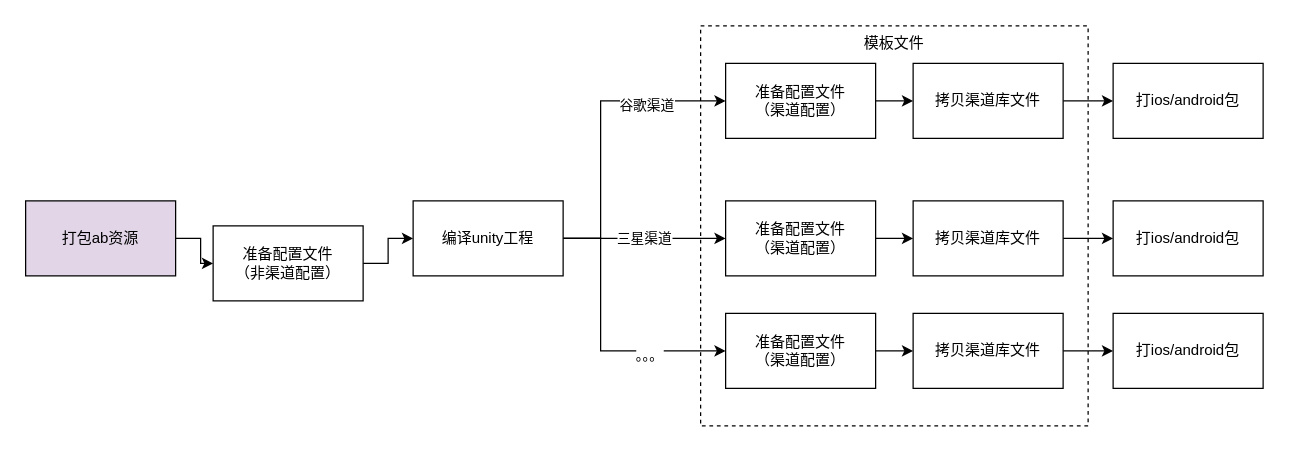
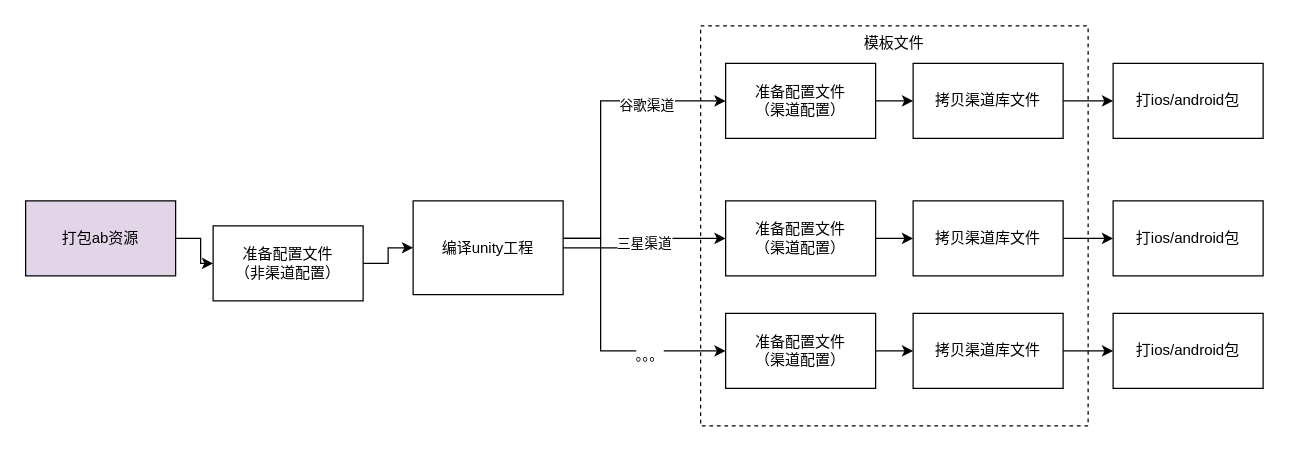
  <mxCell id="0" />
  <mxCell id="1" parent="0" />
  <mxCell id="2" value="模板文件" style="rounded=0;whiteSpace=wrap;html=1;dashed=1;fillColor=none;verticalAlign=top;" vertex="1" parent="1"><mxGeometry x="560" y="20" width="310" height="320" as="geometry" /></mxCell>
  <mxCell id="3" value="" style="edgeStyle=orthogonalEdgeStyle;rounded=0;orthogonalLoop=1;jettySize=auto;html=1;" edge="1" parent="1" source="4" target="10"><mxGeometry relative="1" as="geometry" /></mxCell>
  <mxCell id="4" value="准备配置文件&lt;br&gt;（非渠道配置）" style="rounded=0;whiteSpace=wrap;html=1;" vertex="1" parent="1"><mxGeometry x="170" y="180" width="120" height="60" as="geometry" /></mxCell>
  <mxCell id="5" style="edgeStyle=orthogonalEdgeStyle;rounded=0;orthogonalLoop=1;jettySize=auto;html=1;entryX=0;entryY=0.5;entryDx=0;entryDy=0;" edge="1" parent="1" source="10" target="16"><mxGeometry relative="1" as="geometry"><Array as="points"><mxPoint x="480" y="190" /><mxPoint x="480" y="80" /></Array></mxGeometry></mxCell>
  <mxCell id="6" value="谷歌渠道" style="edgeLabel;html=1;align=center;verticalAlign=middle;resizable=0;points=[];" vertex="1" connectable="0" parent="5"><mxGeometry x="0.465" y="-3" relative="1" as="geometry"><mxPoint as="offset" /></mxGeometry></mxCell>
  <mxCell id="7" value="三星渠道" style="edgeStyle=orthogonalEdgeStyle;rounded=0;orthogonalLoop=1;jettySize=auto;html=1;" edge="1" parent="1" source="10" target="20"><mxGeometry relative="1" as="geometry" /></mxCell>
  <mxCell id="8" style="edgeStyle=orthogonalEdgeStyle;rounded=0;orthogonalLoop=1;jettySize=auto;html=1;entryX=0;entryY=0.5;entryDx=0;entryDy=0;" edge="1" parent="1" source="10" target="24"><mxGeometry relative="1" as="geometry"><Array as="points"><mxPoint x="480" y="190" /><mxPoint x="480" y="280" /></Array></mxGeometry></mxCell>
  <mxCell id="9" value="。。。" style="edgeLabel;html=1;align=center;verticalAlign=middle;resizable=0;points=[];" vertex="1" connectable="0" parent="8"><mxGeometry x="0.434" y="-3" relative="1" as="geometry"><mxPoint as="offset" /></mxGeometry></mxCell>
- <mxCell id="10" value="编译unity工程" style="rounded=0;whiteSpace=wrap;html=1;" vertex="1" parent="1"><mxGeometry x="330" y="160" width="120" height="60" as="geometry" /></mxCell>
+ <mxCell id="10" value="编译unity工程" style="rounded=0;whiteSpace=wrap;html=1;" vertex="1" parent="1"><mxGeometry x="330" y="160" width="120" height="75" as="geometry" /></mxCell>
  <mxCell id="11" value="" style="edgeStyle=orthogonalEdgeStyle;rounded=0;orthogonalLoop=1;jettySize=auto;html=1;" edge="1" parent="1" source="12" target="25"><mxGeometry relative="1" as="geometry" /></mxCell>
  <mxCell id="12" value="拷贝渠道库文件" style="rounded=0;whiteSpace=wrap;html=1;" vertex="1" parent="1"><mxGeometry x="730" y="50" width="120" height="60" as="geometry" /></mxCell>
  <mxCell id="13" style="edgeStyle=orthogonalEdgeStyle;rounded=0;orthogonalLoop=1;jettySize=auto;html=1;entryX=0;entryY=0.5;entryDx=0;entryDy=0;" edge="1" parent="1" source="14" target="4"><mxGeometry relative="1" as="geometry" /></mxCell>
  <mxCell id="14" value="打包ab资源" style="rounded=0;whiteSpace=wrap;html=1;fillColor=#e1d5e7;" vertex="1" parent="1"><mxGeometry x="20" y="160" width="120" height="60" as="geometry" /></mxCell>
  <mxCell id="15" value="" style="edgeStyle=orthogonalEdgeStyle;rounded=0;orthogonalLoop=1;jettySize=auto;html=1;" edge="1" parent="1" source="16" target="12"><mxGeometry relative="1" as="geometry" /></mxCell>
  <mxCell id="16" value="准备配置文件&lt;br&gt;（渠道配置）" style="rounded=0;whiteSpace=wrap;html=1;" vertex="1" parent="1"><mxGeometry x="580" y="50" width="120" height="60" as="geometry" /></mxCell>
  <mxCell id="17" value="" style="edgeStyle=orthogonalEdgeStyle;rounded=0;orthogonalLoop=1;jettySize=auto;html=1;" edge="1" parent="1" source="18" target="26"><mxGeometry relative="1" as="geometry" /></mxCell>
  <mxCell id="18" value="拷贝渠道库文件" style="rounded=0;whiteSpace=wrap;html=1;" vertex="1" parent="1"><mxGeometry x="730" y="160" width="120" height="60" as="geometry" /></mxCell>
  <mxCell id="19" value="" style="edgeStyle=orthogonalEdgeStyle;rounded=0;orthogonalLoop=1;jettySize=auto;html=1;" edge="1" parent="1" source="20" target="18"><mxGeometry relative="1" as="geometry" /></mxCell>
  <mxCell id="20" value="准备配置文件&lt;br&gt;（渠道配置）" style="rounded=0;whiteSpace=wrap;html=1;" vertex="1" parent="1"><mxGeometry x="580" y="160" width="120" height="60" as="geometry" /></mxCell>
  <mxCell id="21" value="" style="edgeStyle=orthogonalEdgeStyle;rounded=0;orthogonalLoop=1;jettySize=auto;html=1;" edge="1" parent="1" source="22" target="27"><mxGeometry relative="1" as="geometry" /></mxCell>
  <mxCell id="22" value="拷贝渠道库文件" style="rounded=0;whiteSpace=wrap;html=1;" vertex="1" parent="1"><mxGeometry x="730" y="250" width="120" height="60" as="geometry" /></mxCell>
  <mxCell id="23" value="" style="edgeStyle=orthogonalEdgeStyle;rounded=0;orthogonalLoop=1;jettySize=auto;html=1;" edge="1" parent="1" source="24" target="22"><mxGeometry relative="1" as="geometry" /></mxCell>
  <mxCell id="24" value="准备配置文件&lt;br&gt;（渠道配置）" style="rounded=0;whiteSpace=wrap;html=1;" vertex="1" parent="1"><mxGeometry x="580" y="250" width="120" height="60" as="geometry" /></mxCell>
  <mxCell id="25" value="打ios/android包" style="rounded=0;whiteSpace=wrap;html=1;" vertex="1" parent="1"><mxGeometry x="890" y="50" width="120" height="60" as="geometry" /></mxCell>
  <mxCell id="26" value="打ios/android包" style="rounded=0;whiteSpace=wrap;html=1;" vertex="1" parent="1"><mxGeometry x="890" y="160" width="120" height="60" as="geometry" /></mxCell>
  <mxCell id="27" value="打ios/android包" style="rounded=0;whiteSpace=wrap;html=1;" vertex="1" parent="1"><mxGeometry x="890" y="250" width="120" height="60" as="geometry" /></mxCell>
